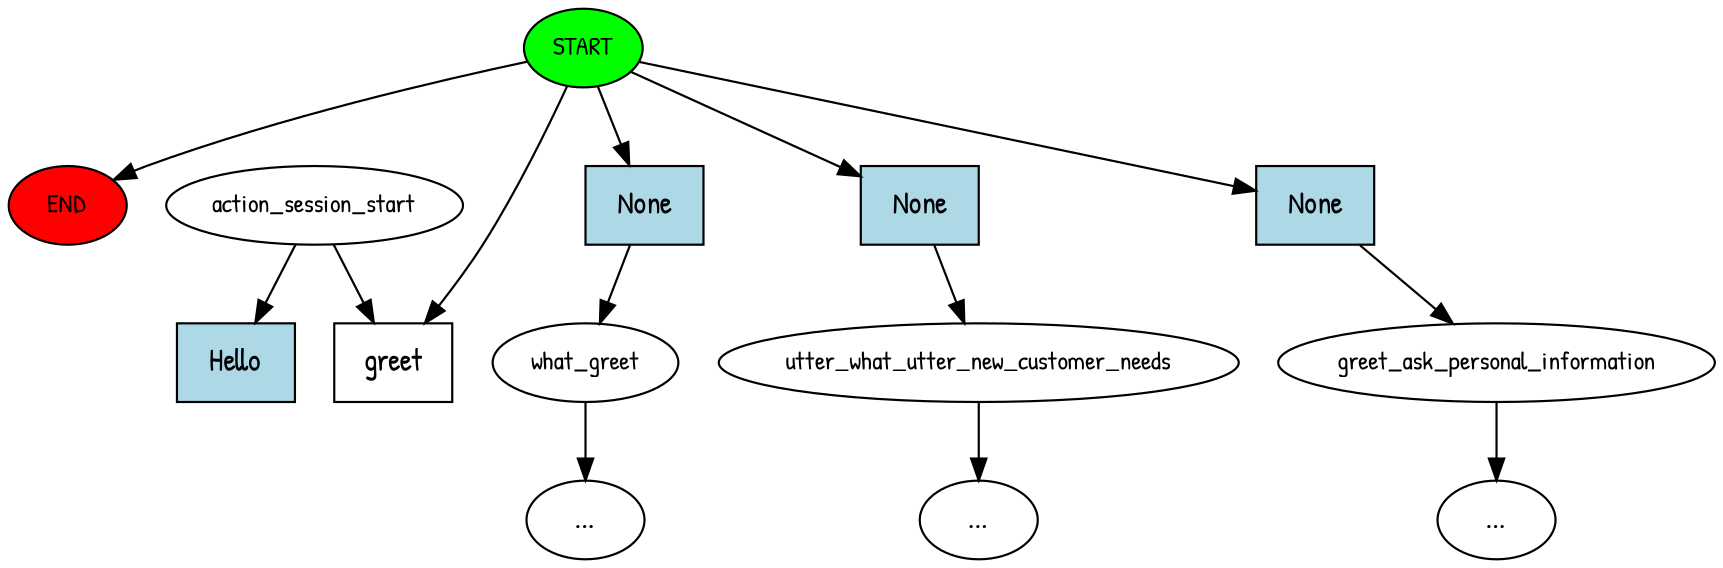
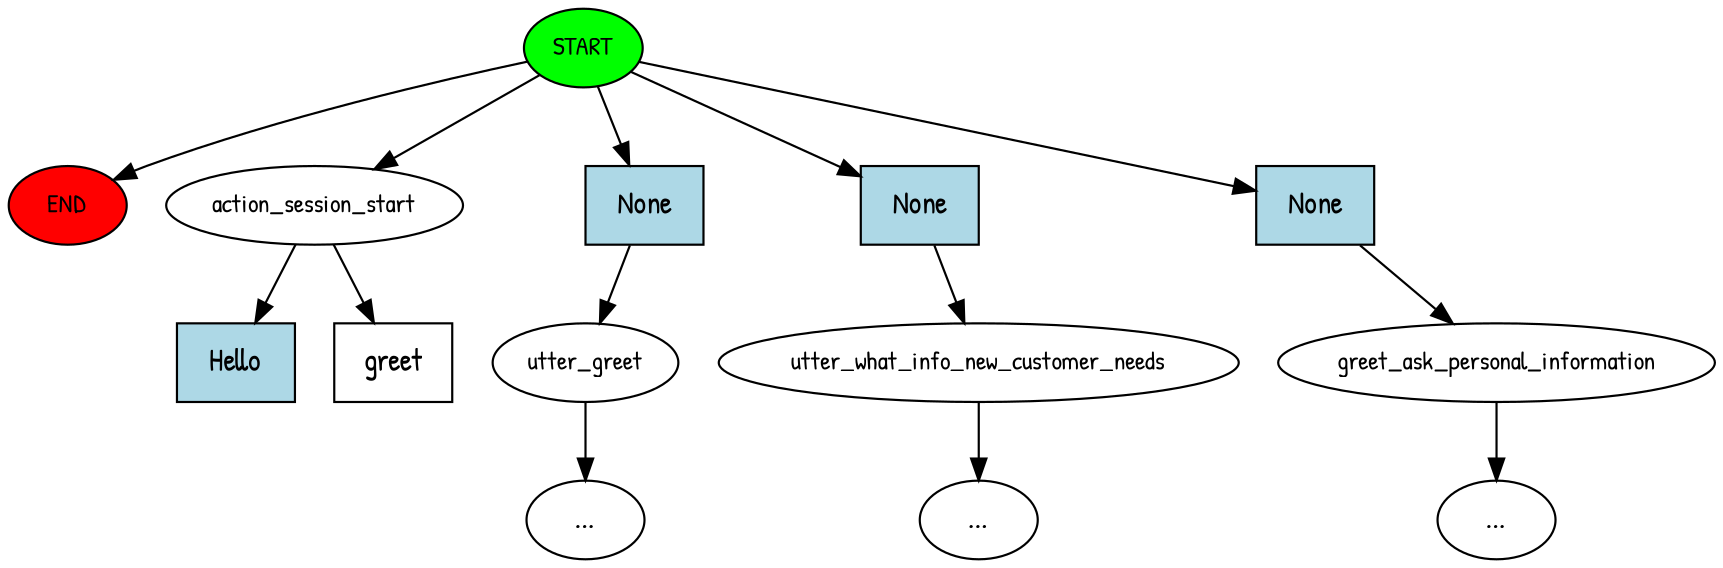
  digraph {
    fontname="Patrick Hand"
    node [fontname="Patrick Hand"]
    edge [fontname="Patrick Hand"]
    n1 [fillcolor=green fontsize=12 label=START style=filled]
    n2 [fillcolor=red fontsize=12 label=END style=filled]
    n3 [fontsize=12 label=action_session_start]
    n4 [fillcolor=lightblue label=None shape=rect style=filled]
    n5 [fillcolor=lightblue label=None shape=rect style=filled]
    n6 [fillcolor=lightblue label=None shape=rect style=filled]
    n7 [fillcolor=lightblue label=Hello shape=rect style=filled]
    n8 [label=greet shape=rect]
-   n9 [fontsize=12 label=what_greet]
-   n10 [fontsize=12 label=utter_what_utter_new_customer_needs]
+   n9 [fontsize=12 label=utter_greet]
+   n10 [fontsize=12 label=utter_what_info_new_customer_needs]
    n11 [fontsize=12 label=greet_ask_personal_information]
    n12 [label="..."]
    n13 [label="..."]
    n14 [label="..."]
    n1 -> n2
-   n1 -> n8
+   n1 -> n3
    n1 -> n4
    n1 -> n5
    n1 -> n6
    n3 -> n7
    n3 -> n8
    n4 -> n9
    n5 -> n10
    n6 -> n11
    n9 -> n12
    n10 -> n13
    n11 -> n14
  }
